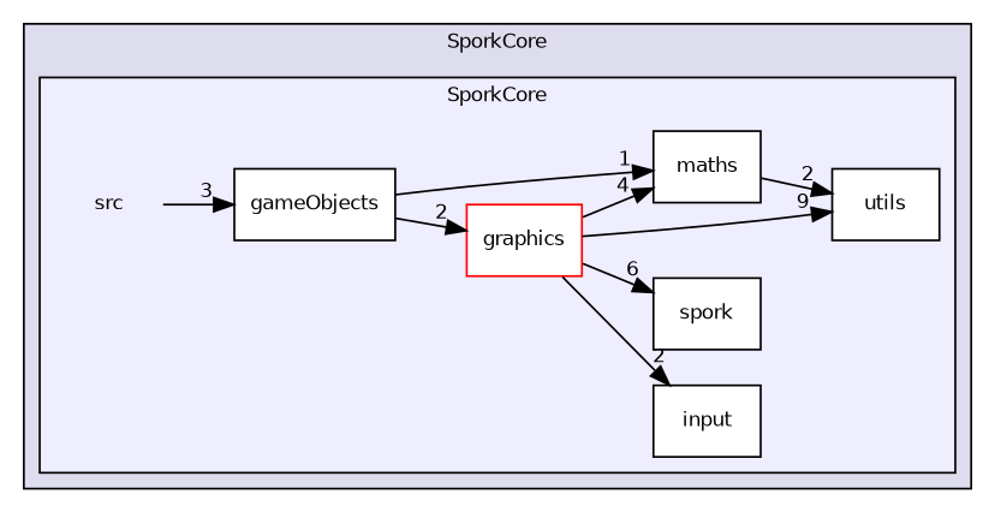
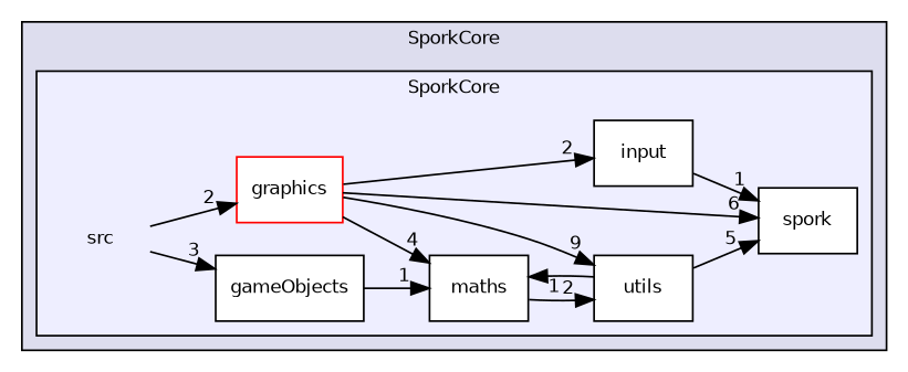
  digraph {
    compound=true
    rankdir=LR
    node [fontname=Helvetica fontsize=10 shape=box color=black fillcolor=white style=filled]
    edge [headlabel=2 labeldistance=1.5 labelfontname=Helvetica labelfontsize=10]
    n1 [label=src shape=plaintext color="" fillcolor="" style=""]
    n2 [label=gameObjects]
    n3 [color=red label=graphics]
    n4 [label=input]
    n5 [label=maths]
    n6 [label=spork]
    n7 [label=utils]
    subgraph cluster_1 {
      bgcolor="#ddddee"
      fontname=Helvetica
      fontsize=10
      label=SporkCore
      pencolor=black
      subgraph cluster_2 {
        bgcolor="#eeeeff"
        fontname=Helvetica
        fontsize=10
        label=SporkCore
        pencolor=black
        n1
        n2
        n3
        n4
        n5
        n6
        n7
      }
    }
    n1 -> n2 [headlabel=3]
-   n2 -> n3
+   n1 -> n3
    n2 -> n5 [headlabel=1]
    n3 -> n4
    n3 -> n5 [headlabel=4]
    n3 -> n6 [headlabel=6]
    n3 -> n7 [headlabel=9]
+   n4 -> n6 [headlabel=1]
    n5 -> n7
+   n7 -> n5 [headlabel=1]
+   n7 -> n6 [headlabel=5]
  }
